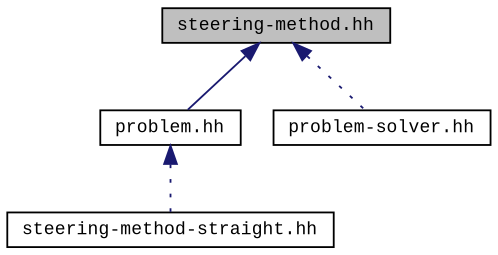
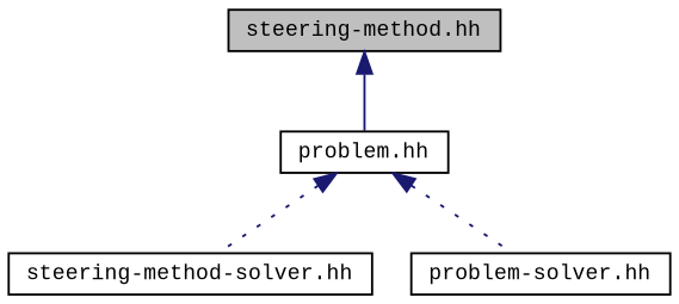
  digraph {
    fontname="Liberation Mono"
    node [color=black fillcolor=white fontname="Liberation Mono" fontsize=10 shape=record style=filled]
    edge [color=midnightblue dir=back fontname="Liberation Mono" fontsize=10 labelfontname=Helvetica labelfontsize=10 style=dotted]
    n1 [fillcolor=grey75 fontcolor=black height=0.2 label="steering-method.hh" width=0.4]
    n2 [height=0.2 label="problem.hh" width=0.4]
-   n3 [height=0.2 label="steering-method-straight.hh" width=0.4]
+   n3 [height=0.2 label="steering-method-solver.hh" width=0.4]
    n4 [height=0.2 label="problem-solver.hh" width=0.4]
    n1 -> n2 [style=solid]
    n2 -> n3
-   n1 -> n4
+   n2 -> n4
  }
